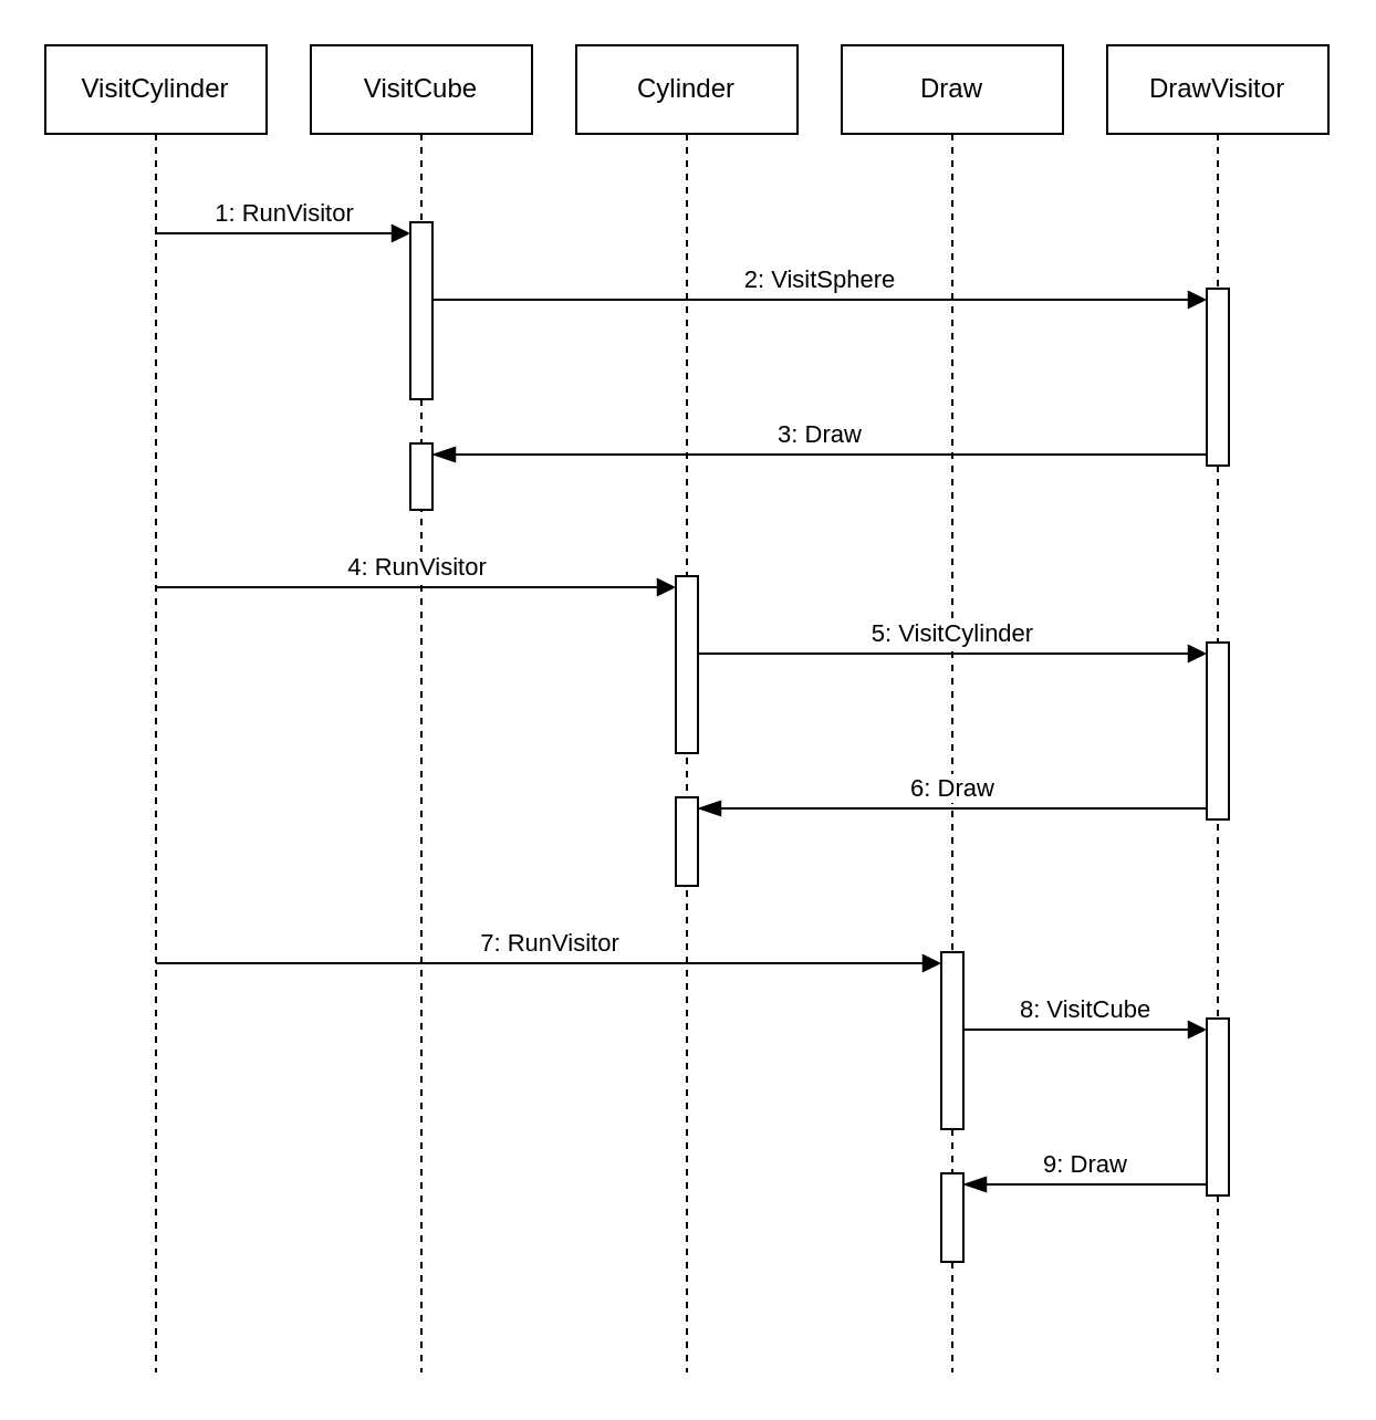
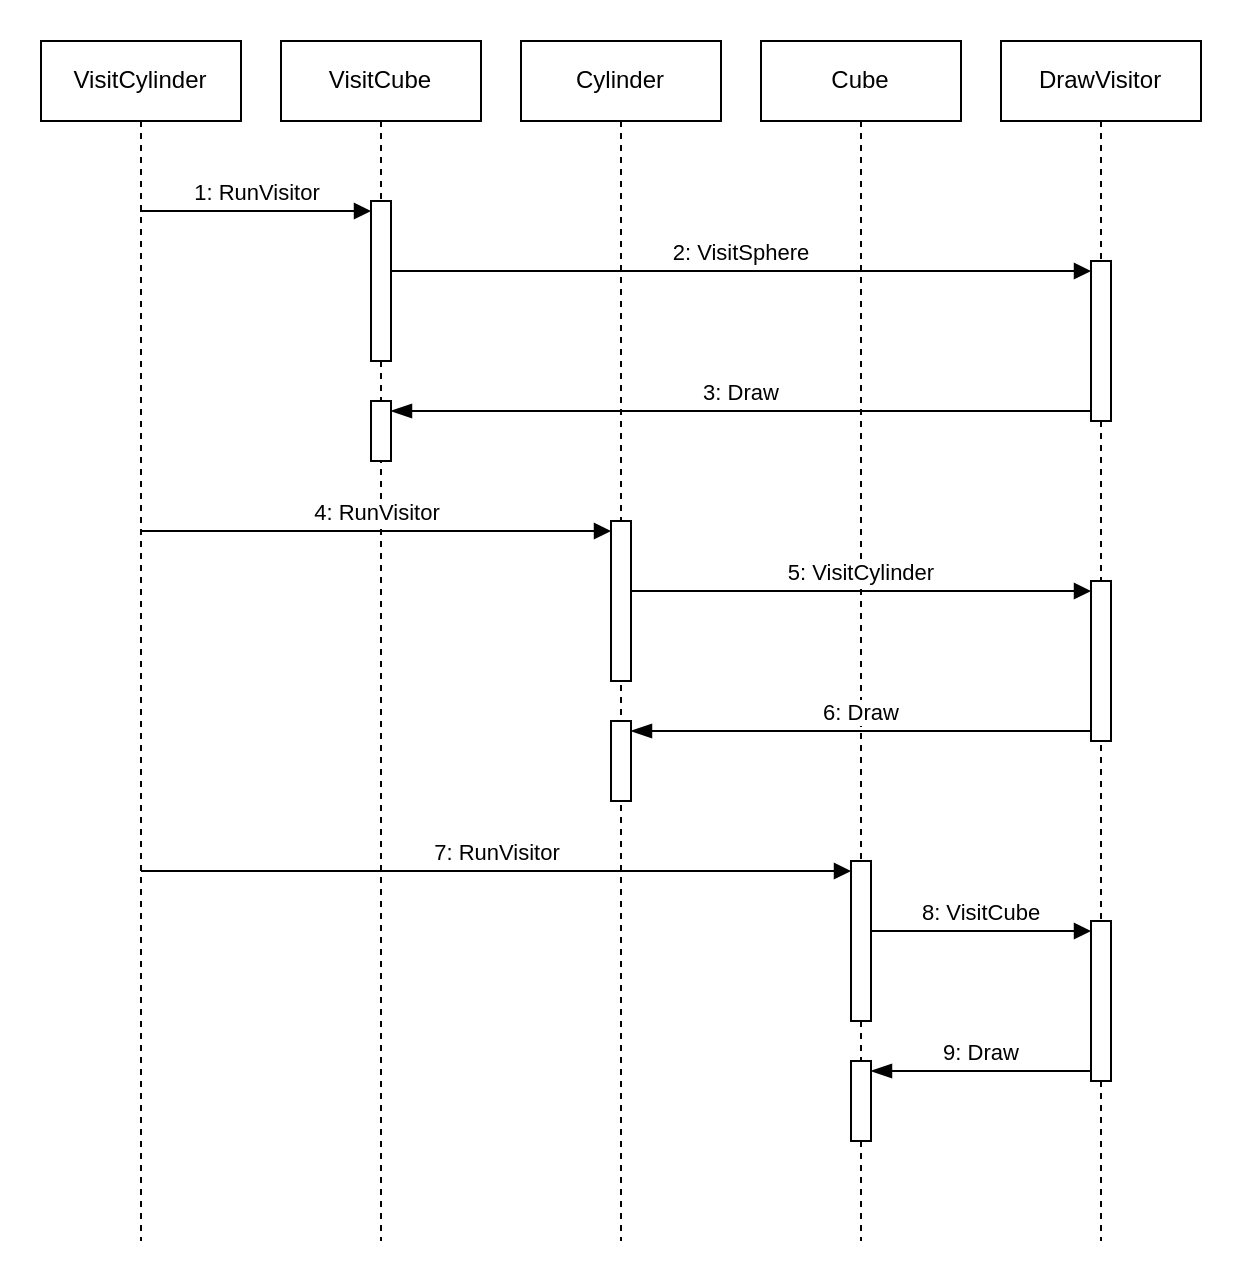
  <mxCell id="0" />
  <mxCell id="1" parent="0" />
  <mxCell id="2" value="VisitCylinder" style="shape=umlLifeline;perimeter=lifelinePerimeter;whiteSpace=wrap;html=1;container=1;dropTarget=0;collapsible=0;recursiveResize=0;outlineConnect=0;portConstraint=eastwest;newEdgeStyle={&quot;curved&quot;:0,&quot;rounded&quot;:0};" vertex="1" parent="1"><mxGeometry y="20" width="100" height="600" as="geometry" x="20" /></mxCell>
  <mxCell id="3" value="VisitCube" style="shape=umlLifeline;perimeter=lifelinePerimeter;whiteSpace=wrap;html=1;container=1;dropTarget=0;collapsible=0;recursiveResize=0;outlineConnect=0;portConstraint=eastwest;newEdgeStyle={&quot;curved&quot;:0,&quot;rounded&quot;:0};" vertex="1" parent="1"><mxGeometry x="140" y="20" width="100" height="600" as="geometry" /></mxCell>
  <mxCell id="4" value="" style="html=1;points=[[0,0,0,0,5],[0,1,0,0,-5],[1,0,0,0,5],[1,1,0,0,-5]];perimeter=orthogonalPerimeter;outlineConnect=0;targetShapes=umlLifeline;portConstraint=eastwest;newEdgeStyle={&quot;curved&quot;:0,&quot;rounded&quot;:0};" vertex="1" parent="3"><mxGeometry x="45" y="80" width="10" height="80" as="geometry" /></mxCell>
  <mxCell id="5" value="" style="html=1;points=[[0,0,0,0,5],[0,1,0,0,-5],[1,0,0,0,5],[1,1,0,0,-5]];perimeter=orthogonalPerimeter;outlineConnect=0;targetShapes=umlLifeline;portConstraint=eastwest;newEdgeStyle={&quot;curved&quot;:0,&quot;rounded&quot;:0};" vertex="1" parent="3"><mxGeometry x="45" y="180" width="10" height="30" as="geometry" /></mxCell>
  <mxCell id="6" value="Cylinder" style="shape=umlLifeline;perimeter=lifelinePerimeter;whiteSpace=wrap;html=1;container=1;dropTarget=0;collapsible=0;recursiveResize=0;outlineConnect=0;portConstraint=eastwest;newEdgeStyle={&quot;curved&quot;:0,&quot;rounded&quot;:0};" vertex="1" parent="1"><mxGeometry x="260" y="20" width="100" height="600" as="geometry" /></mxCell>
  <mxCell id="7" value="" style="html=1;points=[[0,0,0,0,5],[0,1,0,0,-5],[1,0,0,0,5],[1,1,0,0,-5]];perimeter=orthogonalPerimeter;outlineConnect=0;targetShapes=umlLifeline;portConstraint=eastwest;newEdgeStyle={&quot;curved&quot;:0,&quot;rounded&quot;:0};" vertex="1" parent="6"><mxGeometry x="45" y="240" width="10" height="80" as="geometry" /></mxCell>
  <mxCell id="8" value="" style="html=1;points=[[0,0,0,0,5],[0,1,0,0,-5],[1,0,0,0,5],[1,1,0,0,-5]];perimeter=orthogonalPerimeter;outlineConnect=0;targetShapes=umlLifeline;portConstraint=eastwest;newEdgeStyle={&quot;curved&quot;:0,&quot;rounded&quot;:0};" vertex="1" parent="6"><mxGeometry x="45" y="340" width="10" height="40" as="geometry" /></mxCell>
- <mxCell id="9" value="Draw" style="shape=umlLifeline;perimeter=lifelinePerimeter;whiteSpace=wrap;html=1;container=1;dropTarget=0;collapsible=0;recursiveResize=0;outlineConnect=0;portConstraint=eastwest;newEdgeStyle={&quot;curved&quot;:0,&quot;rounded&quot;:0};" vertex="1" parent="1"><mxGeometry x="380" y="20" width="100" height="600" as="geometry" /></mxCell>
+ <mxCell id="9" value="Cube" style="shape=umlLifeline;perimeter=lifelinePerimeter;whiteSpace=wrap;html=1;container=1;dropTarget=0;collapsible=0;recursiveResize=0;outlineConnect=0;portConstraint=eastwest;newEdgeStyle={&quot;curved&quot;:0,&quot;rounded&quot;:0};" vertex="1" parent="1"><mxGeometry x="380" y="20" width="100" height="600" as="geometry" /></mxCell>
  <mxCell id="10" value="" style="html=1;points=[[0,0,0,0,5],[0,1,0,0,-5],[1,0,0,0,5],[1,1,0,0,-5]];perimeter=orthogonalPerimeter;outlineConnect=0;targetShapes=umlLifeline;portConstraint=eastwest;newEdgeStyle={&quot;curved&quot;:0,&quot;rounded&quot;:0};" vertex="1" parent="9"><mxGeometry x="45" y="410" width="10" height="80" as="geometry" /></mxCell>
  <mxCell id="11" value="" style="html=1;points=[[0,0,0,0,5],[0,1,0,0,-5],[1,0,0,0,5],[1,1,0,0,-5]];perimeter=orthogonalPerimeter;outlineConnect=0;targetShapes=umlLifeline;portConstraint=eastwest;newEdgeStyle={&quot;curved&quot;:0,&quot;rounded&quot;:0};" vertex="1" parent="9"><mxGeometry x="45" y="510" width="10" height="40" as="geometry" /></mxCell>
  <mxCell id="12" value="DrawVisitor" style="shape=umlLifeline;perimeter=lifelinePerimeter;whiteSpace=wrap;html=1;container=1;dropTarget=0;collapsible=0;recursiveResize=0;outlineConnect=0;portConstraint=eastwest;newEdgeStyle={&quot;curved&quot;:0,&quot;rounded&quot;:0};" vertex="1" parent="1"><mxGeometry x="500" y="20" width="100" height="600" as="geometry" /></mxCell>
  <mxCell id="13" value="" style="html=1;points=[[0,0,0,0,5],[0,1,0,0,-5],[1,0,0,0,5],[1,1,0,0,-5]];perimeter=orthogonalPerimeter;outlineConnect=0;targetShapes=umlLifeline;portConstraint=eastwest;newEdgeStyle={&quot;curved&quot;:0,&quot;rounded&quot;:0};" vertex="1" parent="12"><mxGeometry x="45" y="110" width="10" height="80" as="geometry" /></mxCell>
  <mxCell id="14" value="" style="html=1;points=[[0,0,0,0,5],[0,1,0,0,-5],[1,0,0,0,5],[1,1,0,0,-5]];perimeter=orthogonalPerimeter;outlineConnect=0;targetShapes=umlLifeline;portConstraint=eastwest;newEdgeStyle={&quot;curved&quot;:0,&quot;rounded&quot;:0};" vertex="1" parent="12"><mxGeometry x="45" y="270" width="10" height="80" as="geometry" /></mxCell>
  <mxCell id="15" value="" style="html=1;points=[[0,0,0,0,5],[0,1,0,0,-5],[1,0,0,0,5],[1,1,0,0,-5]];perimeter=orthogonalPerimeter;outlineConnect=0;targetShapes=umlLifeline;portConstraint=eastwest;newEdgeStyle={&quot;curved&quot;:0,&quot;rounded&quot;:0};" vertex="1" parent="12"><mxGeometry x="45" y="440" width="10" height="80" as="geometry" /></mxCell>
  <mxCell id="16" value="1: RunVisitor" style="html=1;verticalAlign=bottom;startArrow=none;endArrow=block;startSize=8;curved=0;rounded=0;entryX=0;entryY=0;entryDx=0;entryDy=5;startFill=0;" edge="1" target="4" parent="1" source="2"><mxGeometry relative="1" as="geometry"><mxPoint x="115" y="105" as="sourcePoint" /></mxGeometry></mxCell>
  <mxCell id="17" value="2: VisitSphere" style="html=1;verticalAlign=bottom;endArrow=block;curved=0;rounded=0;entryX=0;entryY=0;entryDx=0;entryDy=5;" edge="1" target="13" parent="1" source="4"><mxGeometry relative="1" as="geometry"><mxPoint x="475" y="135" as="sourcePoint" /></mxGeometry></mxCell>
  <mxCell id="18" value="3: Draw" style="html=1;verticalAlign=bottom;endArrow=blockThin;endSize=8;curved=0;rounded=0;exitX=0;exitY=1;exitDx=0;exitDy=-5;entryX=1;entryY=0;entryDx=0;entryDy=5;entryPerimeter=0;endFill=1;" edge="1" source="13" parent="1" target="5"><mxGeometry relative="1" as="geometry"><mxPoint x="475" y="205" as="targetPoint" /></mxGeometry></mxCell>
  <mxCell id="19" value="4: RunVisitor" style="html=1;verticalAlign=bottom;startArrow=none;endArrow=block;startSize=8;curved=0;rounded=0;entryX=0;entryY=0;entryDx=0;entryDy=5;startFill=0;" edge="1" target="7" parent="1" source="2"><mxGeometry relative="1" as="geometry"><mxPoint x="235" y="265" as="sourcePoint" /></mxGeometry></mxCell>
  <mxCell id="20" value="5: VisitCylinder" style="html=1;verticalAlign=bottom;endArrow=block;curved=0;rounded=0;entryX=0;entryY=0;entryDx=0;entryDy=5;" edge="1" target="14" parent="1" source="7"><mxGeometry relative="1" as="geometry"><mxPoint x="475" y="295" as="sourcePoint" /></mxGeometry></mxCell>
  <mxCell id="21" value="6: Draw" style="html=1;verticalAlign=bottom;endArrow=blockThin;endSize=8;curved=0;rounded=0;exitX=0;exitY=1;exitDx=0;exitDy=-5;entryX=1;entryY=0;entryDx=0;entryDy=5;entryPerimeter=0;endFill=1;" edge="1" source="14" parent="1" target="8"><mxGeometry relative="1" as="geometry"><mxPoint x="475" y="365" as="targetPoint" /></mxGeometry></mxCell>
  <mxCell id="22" value="7: RunVisitor" style="html=1;verticalAlign=bottom;startArrow=none;endArrow=block;startSize=8;curved=0;rounded=0;entryX=0;entryY=0;entryDx=0;entryDy=5;startFill=0;" edge="1" target="10" parent="1"><mxGeometry relative="1" as="geometry"><mxPoint x="70" y="435" as="sourcePoint" /></mxGeometry></mxCell>
  <mxCell id="23" value="9: Draw" style="html=1;verticalAlign=bottom;endArrow=blockThin;endSize=8;curved=0;rounded=0;exitX=0;exitY=1;exitDx=0;exitDy=-5;entryX=1;entryY=0;entryDx=0;entryDy=5;entryPerimeter=0;endFill=1;" edge="1" source="15" parent="1" target="11"><mxGeometry relative="1" as="geometry"><mxPoint x="475" y="535" as="targetPoint" /></mxGeometry></mxCell>
  <mxCell id="24" value="8: VisitCube" style="html=1;verticalAlign=bottom;endArrow=block;curved=0;rounded=0;entryX=0;entryY=0;entryDx=0;entryDy=5;" edge="1" target="15" parent="1" source="10"><mxGeometry relative="1" as="geometry"><mxPoint x="475" y="465" as="sourcePoint" /></mxGeometry></mxCell>
